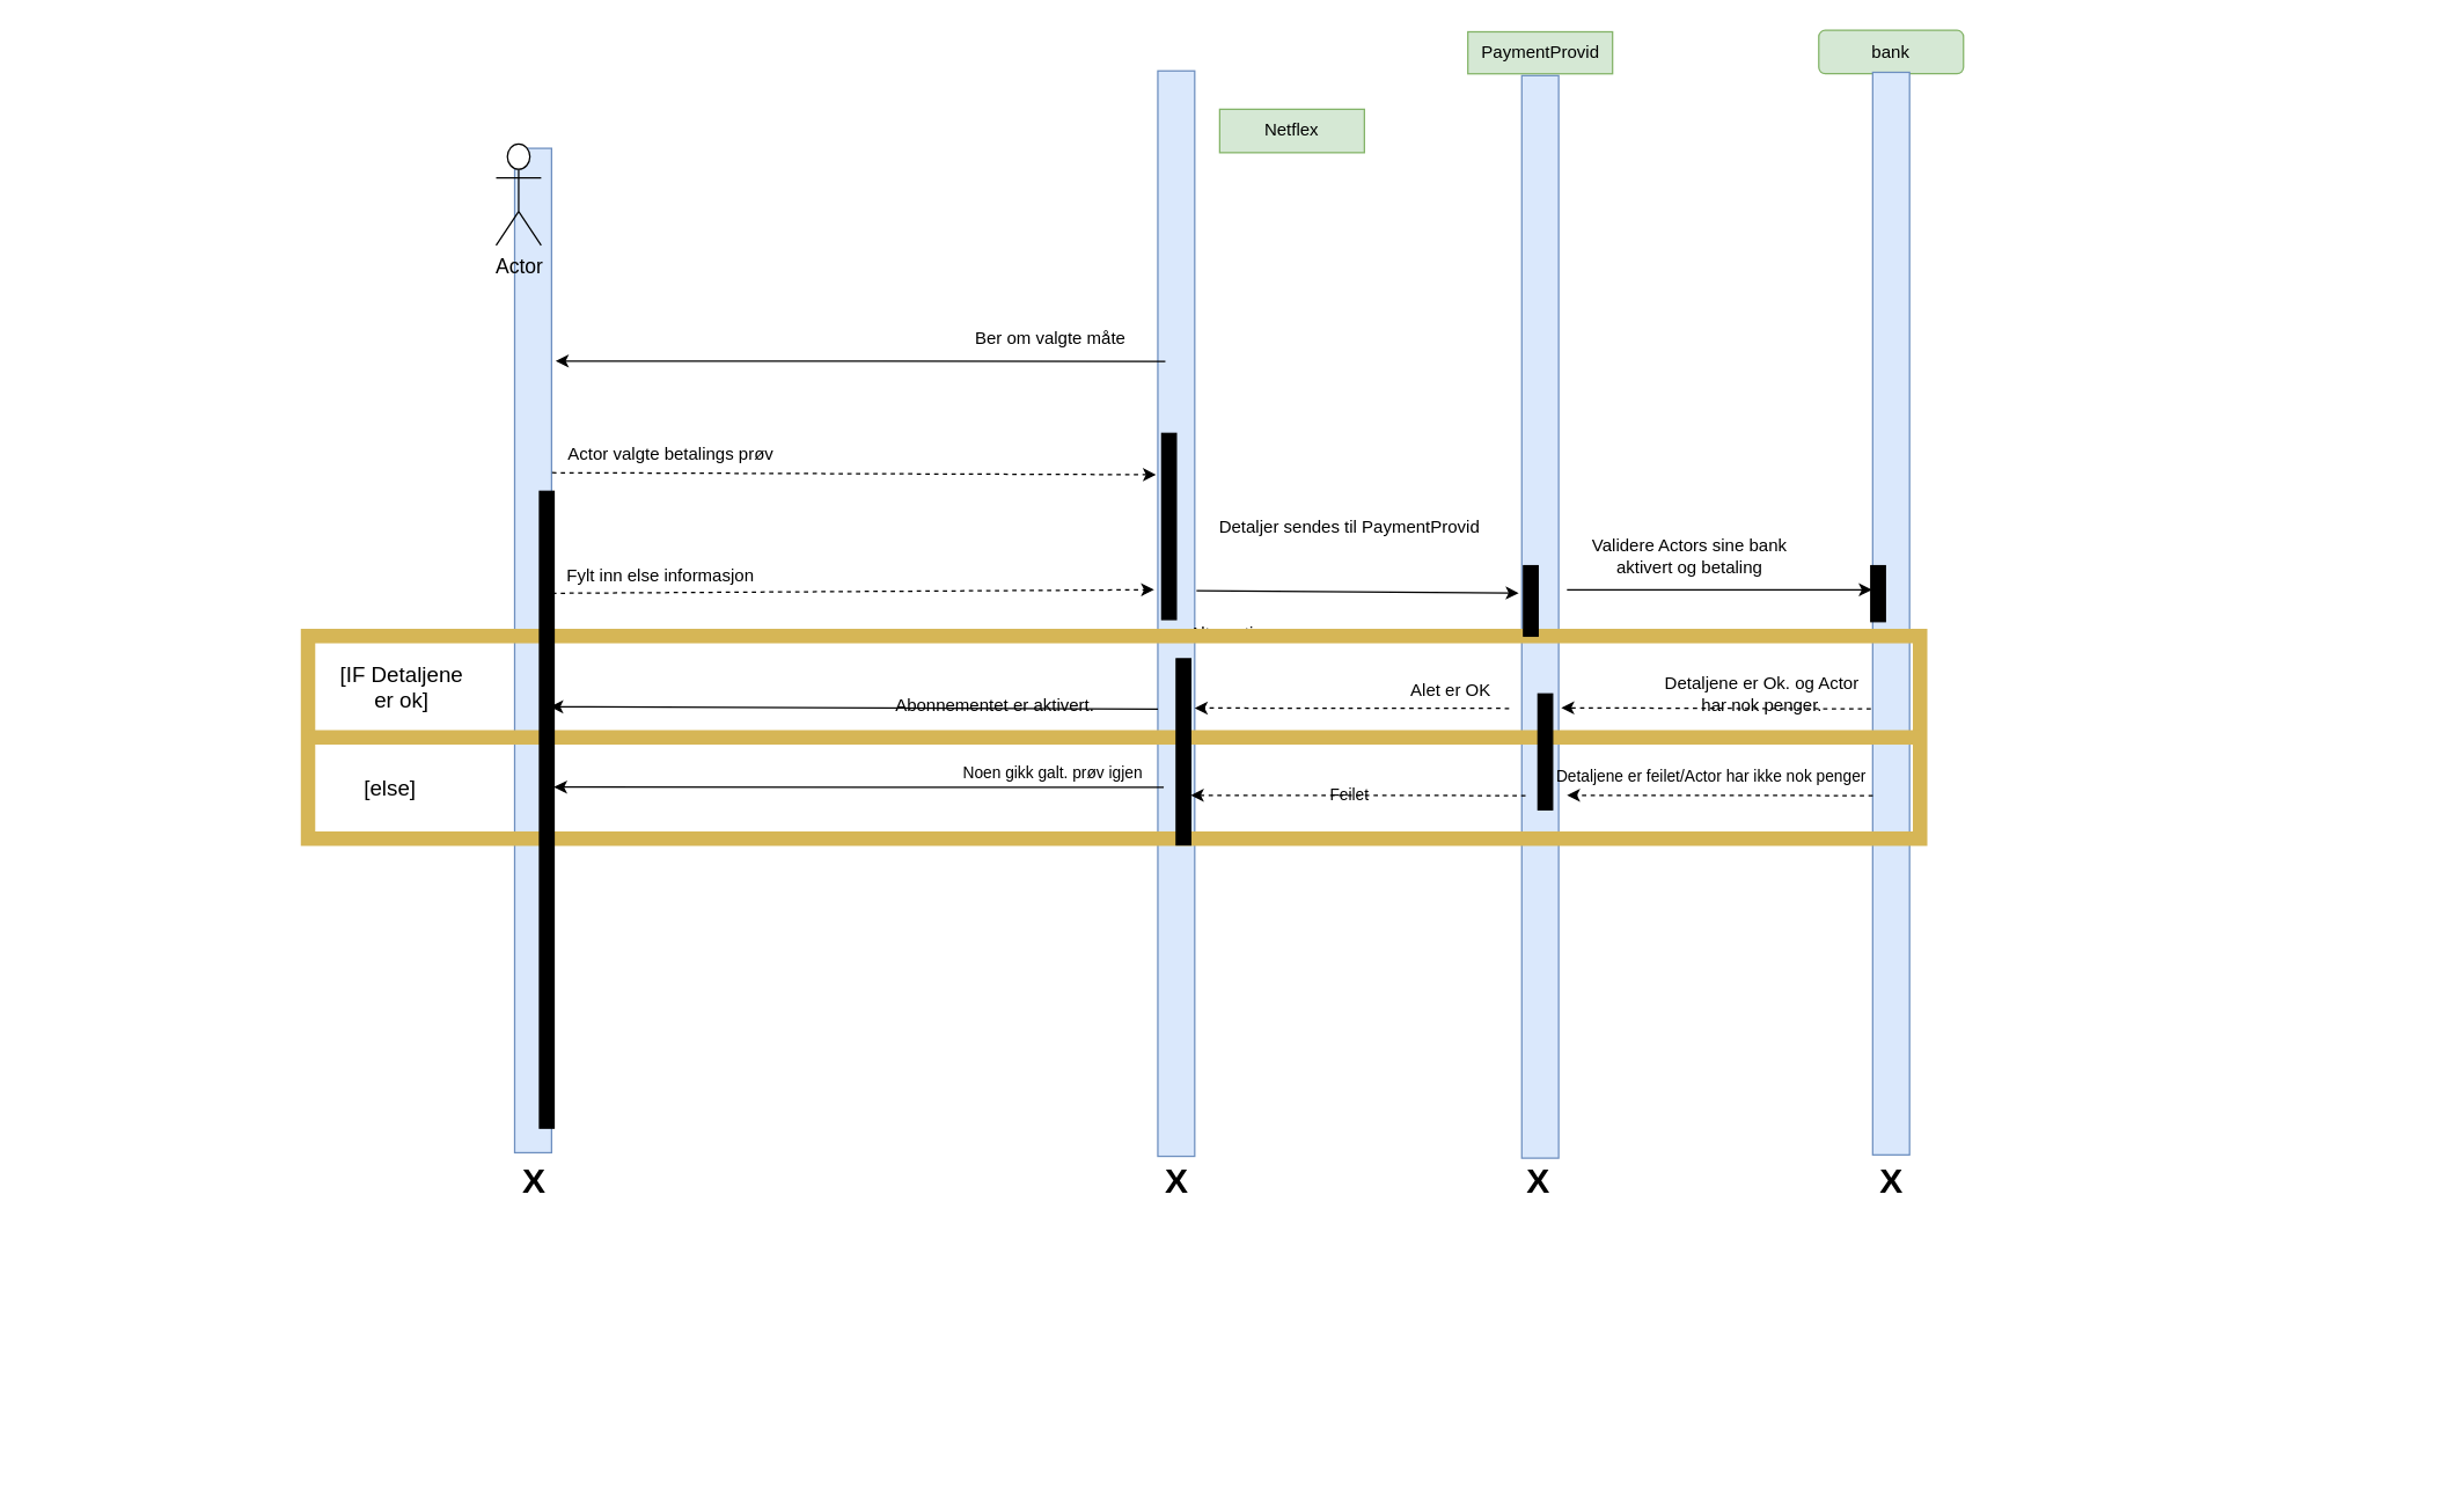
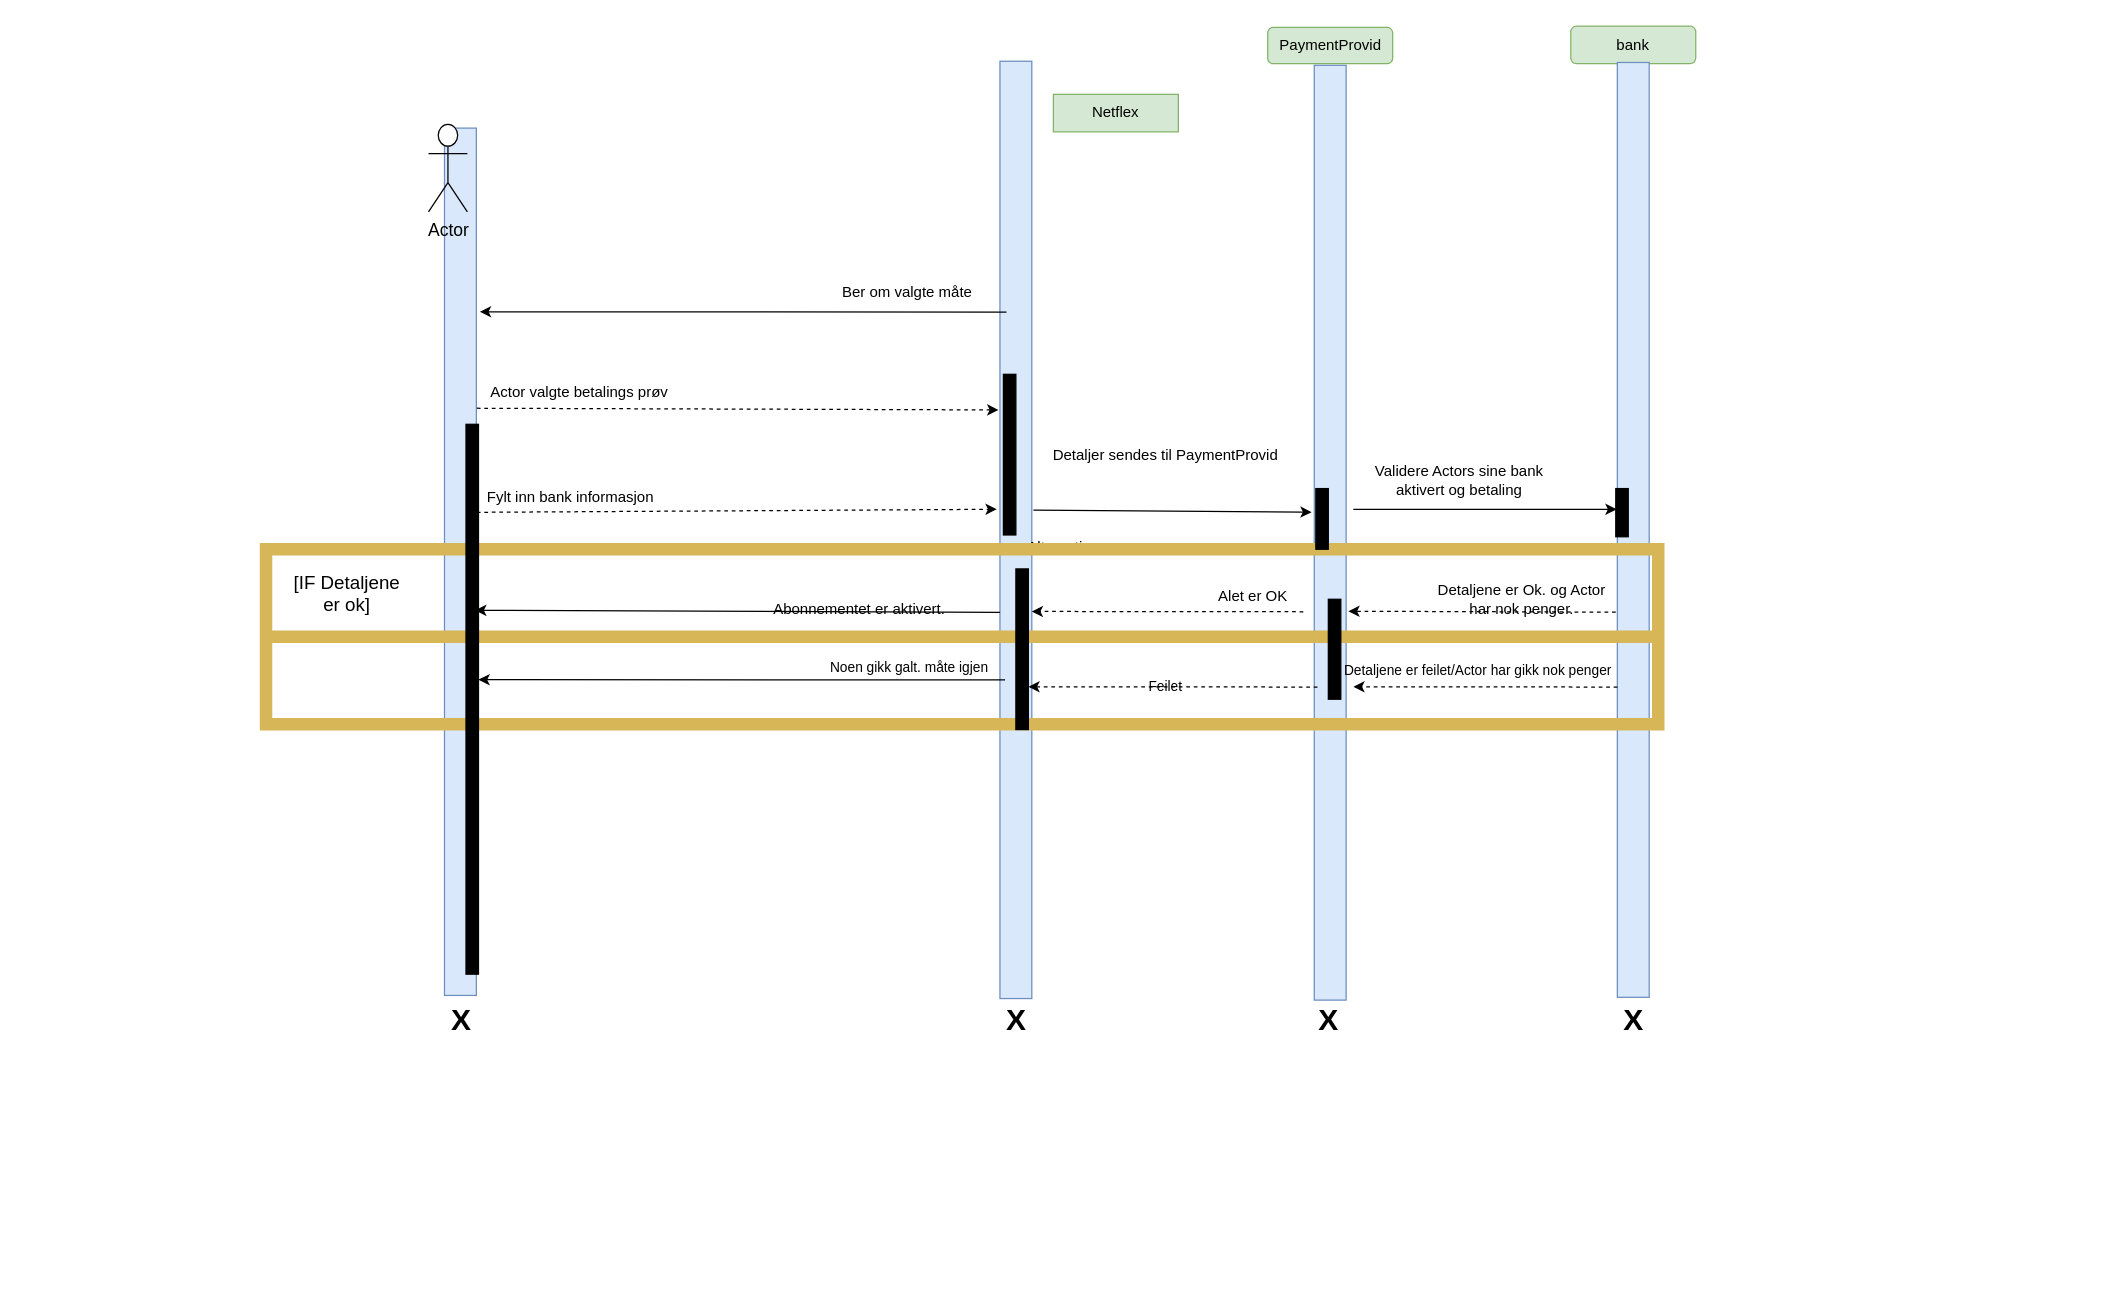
  <mxCell id="0" />
  <mxCell id="1" parent="0" />
  <mxCell id="2" value="bank" style="whiteSpace=wrap;html=1;fillColor=#d5e8d4;strokeColor=#82b366;rounded=1;" parent="1" vertex="1"><mxGeometry x="1256" y="20.5" width="100" height="30" as="geometry" /></mxCell>
  <mxCell id="3" value="Netflex" style="rounded=0;whiteSpace=wrap;html=1;fillColor=#d5e8d4;strokeColor=#82b366;" parent="1" vertex="1"><mxGeometry x="842" y="75" width="100" height="30" as="geometry" /></mxCell>
  <mxCell id="4" value="" style="rounded=0;whiteSpace=wrap;html=1;rotation=-90;fillColor=#dae8fc;strokeColor=#6c8ebf;" parent="1" vertex="1"><mxGeometry x="20.55" y="436.25" width="694" height="25.5" as="geometry" /></mxCell>
  <mxCell id="5" value="" style="rounded=0;whiteSpace=wrap;html=1;rotation=-90;fillColor=#dae8fc;strokeColor=#6c8ebf;" parent="1" vertex="1"><mxGeometry x="437" y="410.75" width="750" height="25.5" as="geometry" /></mxCell>
  <mxCell id="6" value="" style="rounded=0;whiteSpace=wrap;html=1;rotation=-90;fillColor=#dae8fc;strokeColor=#6c8ebf;" parent="1" vertex="1"><mxGeometry x="932" y="410.75" width="748" height="25.5" as="geometry" /></mxCell>
  <mxCell id="7" value="Actor" style="shape=umlActor;verticalLabelPosition=bottom;verticalAlign=top;html=1;outlineConnect=0;fontSize=14;" parent="1" vertex="1"><mxGeometry x="342" y="99" width="31.11" height="70" as="geometry" /></mxCell>
  <mxCell id="8" value="" style="endArrow=classic;html=1;rounded=0;fontSize=12;exitX=0.677;exitY=1.014;exitDx=0;exitDy=0;exitPerimeter=0;entryX=0.628;entryY=-0.049;entryDx=0;entryDy=0;entryPerimeter=0;dashed=1;" parent="1" source="4" target="5" edge="1"><mxGeometry width="50" height="50" relative="1" as="geometry"><mxPoint x="732" y="339" as="sourcePoint" /><mxPoint x="502" y="389" as="targetPoint" /></mxGeometry></mxCell>
  <mxCell id="9" value="Actor valgte betalings prøv" style="text;html=1;strokeColor=none;fillColor=none;align=center;verticalAlign=middle;whiteSpace=wrap;rounded=0;fontSize=12;" parent="1" vertex="1"><mxGeometry x="383.11" y="299" width="160" height="30" as="geometry" /></mxCell>
  <mxCell id="10" value="Ber om valgte måte&amp;nbsp;" style="text;html=1;strokeColor=none;fillColor=none;align=center;verticalAlign=middle;whiteSpace=wrap;rounded=0;fontSize=12;" parent="1" vertex="1"><mxGeometry x="652" y="219" width="150" height="30" as="geometry" /></mxCell>
  <mxCell id="11" value="" style="endArrow=classic;html=1;rounded=0;fontSize=12;exitX=0.557;exitY=1.014;exitDx=0;exitDy=0;exitPerimeter=0;entryX=0.522;entryY=-0.101;entryDx=0;entryDy=0;entryPerimeter=0;dashed=1;" parent="1" source="4" target="5" edge="1"><mxGeometry width="50" height="50" relative="1" as="geometry"><mxPoint x="732" y="509" as="sourcePoint" /><mxPoint x="762" y="409" as="targetPoint" /></mxGeometry></mxCell>
- <mxCell id="12" value="Fylt inn else informasjon&amp;nbsp;" style="text;html=1;strokeColor=none;fillColor=none;align=center;verticalAlign=middle;whiteSpace=wrap;rounded=0;fontSize=12;" parent="1" vertex="1"><mxGeometry x="383.11" y="383" width="148.89" height="30" as="geometry" /></mxCell>
+ <mxCell id="12" value="Fylt inn bank informasjon&amp;nbsp;" style="text;html=1;strokeColor=none;fillColor=none;align=center;verticalAlign=middle;whiteSpace=wrap;rounded=0;fontSize=12;" parent="1" vertex="1"><mxGeometry x="383.11" y="383" width="148.89" height="30" as="geometry" /></mxCell>
  <mxCell id="13" value="Validere Actors sine bank aktivert og betaling" style="text;html=1;strokeColor=none;fillColor=none;align=center;verticalAlign=middle;whiteSpace=wrap;rounded=0;fontSize=12;" parent="1" vertex="1"><mxGeometry x="1082" y="369" width="170" height="30" as="geometry" /></mxCell>
  <mxCell id="14" value="Detaljene er Ok. og Actor har nok penger." style="text;html=1;strokeColor=none;fillColor=none;align=center;verticalAlign=middle;whiteSpace=wrap;rounded=0;fontSize=12;" parent="1" vertex="1"><mxGeometry x="1147" y="464" width="140" height="30" as="geometry" /></mxCell>
  <mxCell id="15" value="Abonnementet er aktivert." style="text;html=1;strokeColor=none;fillColor=none;align=center;verticalAlign=middle;whiteSpace=wrap;rounded=0;fontSize=12;" parent="1" vertex="1"><mxGeometry x="607" y="471.75" width="160" height="30" as="geometry" /></mxCell>
  <mxCell id="16" value="" style="endArrow=classic;html=1;rounded=0;fontSize=12;entryX=0.444;entryY=0.962;entryDx=0;entryDy=0;entryPerimeter=0;exitX=0.412;exitY=0.003;exitDx=0;exitDy=0;exitPerimeter=0;" parent="1" source="5" target="4" edge="1"><mxGeometry width="50" height="50" relative="1" as="geometry"><mxPoint x="712" y="499" as="sourcePoint" /><mxPoint x="862" y="329" as="targetPoint" /></mxGeometry></mxCell>
- <mxCell id="17" value="PaymentProvid" style="rounded=0;whiteSpace=wrap;html=1;fontSize=12;fillColor=#d5e8d4;strokeColor=#82b366;" parent="1" vertex="1"><mxGeometry x="1013.5" y="21.5" width="100" height="29" as="geometry" /></mxCell>
+ <mxCell id="17" value="PaymentProvid" style="whiteSpace=wrap;html=1;fontSize=12;fillColor=#d5e8d4;strokeColor=#82b366;rounded=1;" parent="1" vertex="1"><mxGeometry x="1013.5" y="21.5" width="100" height="29" as="geometry" /></mxCell>
  <mxCell id="18" value="" style="rounded=0;whiteSpace=wrap;html=1;rotation=-90;fillColor=#dae8fc;strokeColor=#6c8ebf;" parent="1" vertex="1"><mxGeometry x="689.5" y="413" width="748" height="25.5" as="geometry" /></mxCell>
  <mxCell id="19" value="" style="endArrow=classic;html=1;rounded=0;fontSize=12;exitX=0.521;exitY=1.049;exitDx=0;exitDy=0;exitPerimeter=0;entryX=0.522;entryY=-0.082;entryDx=0;entryDy=0;entryPerimeter=0;" parent="1" source="5" target="18" edge="1"><mxGeometry width="50" height="50" relative="1" as="geometry"><mxPoint x="892" y="429" as="sourcePoint" /><mxPoint x="942" y="379" as="targetPoint" /></mxGeometry></mxCell>
  <mxCell id="20" value="Detaljer sendes til PaymentProvid" style="text;html=1;strokeColor=none;fillColor=none;align=center;verticalAlign=middle;whiteSpace=wrap;rounded=0;fontSize=12;" parent="1" vertex="1"><mxGeometry x="832" y="349" width="200" height="30" as="geometry" /></mxCell>
  <mxCell id="21" value="" style="endArrow=classic;html=1;rounded=0;fontSize=12;entryX=0.522;entryY=-0.023;entryDx=0;entryDy=0;entryPerimeter=0;" parent="1" target="6" edge="1"><mxGeometry width="50" height="50" relative="1" as="geometry"><mxPoint x="1082" y="407" as="sourcePoint" /><mxPoint x="942" y="359" as="targetPoint" /></mxGeometry></mxCell>
  <mxCell id="22" value="" style="endArrow=classic;html=1;rounded=0;fontSize=12;exitX=0.412;exitY=-0.049;exitDx=0;exitDy=0;exitPerimeter=0;entryX=0.416;entryY=1.069;entryDx=0;entryDy=0;entryPerimeter=0;dashed=1;" parent="1" source="6" target="18" edge="1"><mxGeometry width="50" height="50" relative="1" as="geometry"><mxPoint x="892" y="409" as="sourcePoint" /><mxPoint x="942" y="359" as="targetPoint" /></mxGeometry></mxCell>
  <mxCell id="23" value="" style="endArrow=classic;html=1;rounded=0;fontSize=12;entryX=0.413;entryY=0.997;entryDx=0;entryDy=0;entryPerimeter=0;dashed=1;" parent="1" target="5" edge="1"><mxGeometry width="50" height="50" relative="1" as="geometry"><mxPoint x="1042" y="489" as="sourcePoint" /><mxPoint x="942" y="359" as="targetPoint" /></mxGeometry></mxCell>
  <mxCell id="24" value="Alet er OK" style="text;html=1;strokeColor=none;fillColor=none;align=center;verticalAlign=middle;whiteSpace=wrap;rounded=0;fontSize=12;" parent="1" vertex="1"><mxGeometry x="972" y="461.75" width="60" height="30" as="geometry" /></mxCell>
  <mxCell id="25" value="" style="group" parent="1" vertex="1" connectable="0"><mxGeometry y="409" width="504" height="601.43" as="geometry" x="822" /></mxCell>
  <mxCell id="26" value="Alternativer" style="text;html=1;strokeColor=none;fillColor=none;align=center;verticalAlign=middle;whiteSpace=wrap;rounded=0;fontSize=12;" parent="25" vertex="1"><mxGeometry y="11.429" width="60" height="34.286" as="geometry" /></mxCell>
  <mxCell id="27" value="" style="rounded=0;whiteSpace=wrap;html=1;fontSize=12;fillColor=none;strokeWidth=10;strokeColor=#d6b656;" parent="25" vertex="1"><mxGeometry x="-610" y="30" width="1114" height="140" as="geometry" /></mxCell>
  <mxCell id="28" value="" style="endArrow=none;html=1;rounded=0;fontSize=12;exitX=0;exitY=0.5;exitDx=0;exitDy=0;entryX=1;entryY=0.5;entryDx=0;entryDy=0;strokeWidth=10;fillColor=#fff2cc;strokeColor=#d6b656;" parent="25" source="27" target="27" edge="1"><mxGeometry width="50" height="50" relative="1" as="geometry"><mxPoint x="-80" y="-470" as="sourcePoint" /><mxPoint x="-30" y="-520" as="targetPoint" /></mxGeometry></mxCell>
  <mxCell id="29" value="&lt;font style=&quot;font-size: 15px;&quot;&gt;[IF Detaljene er ok]&lt;/font&gt;" style="text;html=1;strokeColor=none;fillColor=none;align=center;verticalAlign=middle;whiteSpace=wrap;rounded=0;strokeWidth=10;fontSize=12;" parent="25" vertex="1"><mxGeometry x="-590" y="50" width="90" height="30" as="geometry" /></mxCell>
  <mxCell id="30" value="" style="endArrow=classic;html=1;rounded=0;fontSize=12;exitX=0.573;exitY=0.108;exitDx=0;exitDy=0;exitPerimeter=0;dashed=1;" parent="25" edge="1"><mxGeometry width="50" height="50" relative="1" as="geometry"><mxPoint x="471.344" y="140.25" as="sourcePoint" /><mxPoint x="260" y="140" as="targetPoint" /></mxGeometry></mxCell>
- <mxCell id="31" value="[else]" style="text;html=1;strokeColor=none;fillColor=none;align=center;verticalAlign=middle;whiteSpace=wrap;rounded=0;strokeWidth=10;fontSize=15;" parent="25" vertex="1"><mxGeometry x="-583" y="120" width="60" height="30" as="geometry" /></mxCell>
  <mxCell id="32" value="" style="endArrow=classic;html=1;rounded=0;fontSize=12;exitX=0.573;exitY=0.108;exitDx=0;exitDy=0;exitPerimeter=0;dashed=1;" parent="25" edge="1"><mxGeometry width="50" height="50" relative="1" as="geometry"><mxPoint x="231.344" y="140.25" as="sourcePoint" /><mxPoint y="140" as="targetPoint" /></mxGeometry></mxCell>
- <mxCell id="33" value="&lt;font style=&quot;font-size: 11px;&quot;&gt;Detaljene er feilet/Actor har ikke nok penger&lt;/font&gt;" style="text;html=1;strokeColor=none;fillColor=none;align=center;verticalAlign=middle;whiteSpace=wrap;rounded=0;dashed=1;strokeWidth=10;fontSize=15;" parent="25" vertex="1"><mxGeometry x="250" y="110" width="220" height="30" as="geometry" /></mxCell>
+ <mxCell id="33" value="&lt;font style=&quot;font-size: 11px;&quot;&gt;Detaljene er feilet/Actor har gikk nok penger&lt;/font&gt;" style="text;html=1;strokeColor=none;fillColor=none;align=center;verticalAlign=middle;whiteSpace=wrap;rounded=0;dashed=1;strokeWidth=10;fontSize=15;" parent="25" vertex="1"><mxGeometry x="250" y="110" width="220" height="30" as="geometry" /></mxCell>
  <mxCell id="34" value="Feilet" style="text;html=1;strokeColor=none;fillColor=none;align=center;verticalAlign=middle;whiteSpace=wrap;rounded=0;dashed=1;strokeWidth=10;fontSize=11;" parent="25" vertex="1"><mxGeometry x="80" y="125" width="60" height="30" as="geometry" /></mxCell>
- <mxCell id="35" value="Noen gikk galt. prøv igjen" style="text;html=1;strokeColor=none;fillColor=none;align=center;verticalAlign=middle;whiteSpace=wrap;rounded=0;dashed=1;strokeWidth=10;fontSize=11;" parent="25" vertex="1"><mxGeometry x="-160" y="110" width="130" height="30" as="geometry" /></mxCell>
+ <mxCell id="35" value="Noen gikk galt. måte igjen" style="text;html=1;strokeColor=none;fillColor=none;align=center;verticalAlign=middle;whiteSpace=wrap;rounded=0;dashed=1;strokeWidth=10;fontSize=11;" parent="25" vertex="1"><mxGeometry x="-160" y="110" width="130" height="30" as="geometry" /></mxCell>
  <mxCell id="36" value="" style="rounded=0;whiteSpace=wrap;html=1;strokeWidth=1;fontSize=11;fillColor=#000000;strokeColor=#000000;" parent="25" vertex="1"><mxGeometry x="-10" y="45.71" width="10" height="128.57" as="geometry" /></mxCell>
  <mxCell id="37" value="" style="rounded=0;whiteSpace=wrap;html=1;strokeWidth=1;fontSize=11;fillColor=#000000;strokeColor=#000000;" parent="25" vertex="1"><mxGeometry x="240" y="70" width="10" height="80" as="geometry" /></mxCell>
  <mxCell id="38" value="" style="rounded=0;whiteSpace=wrap;html=1;strokeWidth=1;fontSize=11;fillColor=#000000;strokeColor=#000000;" parent="25" vertex="1"><mxGeometry x="230" y="-18.57" width="10" height="48.57" as="geometry" /></mxCell>
  <mxCell id="39" value="" style="rounded=0;whiteSpace=wrap;html=1;strokeWidth=1;fontSize=11;fillColor=#000000;strokeColor=#000000;" parent="25" vertex="1"><mxGeometry x="470" y="-18.57" width="10" height="38.57" as="geometry" /></mxCell>
  <mxCell id="40" value="" style="endArrow=classic;html=1;rounded=0;fontSize=12;entryX=0.616;entryY=1.014;entryDx=0;entryDy=0;entryPerimeter=0;exitX=0.573;exitY=0.108;exitDx=0;exitDy=0;exitPerimeter=0;" parent="1" edge="1"><mxGeometry width="50" height="50" relative="1" as="geometry"><mxPoint x="803.344" y="543.59" as="sourcePoint" /><mxPoint x="381.997" y="543.336" as="targetPoint" /></mxGeometry></mxCell>
  <mxCell id="41" value="X" style="text;strokeColor=none;fillColor=none;html=1;fontSize=24;fontStyle=1;verticalAlign=middle;align=center;dashed=1;strokeWidth=10;" parent="1" vertex="1"><mxGeometry x="317.55" y="796" width="100" height="40" as="geometry" /></mxCell>
  <mxCell id="42" value="X" style="text;strokeColor=none;fillColor=none;html=1;fontSize=24;fontStyle=1;verticalAlign=middle;align=center;dashed=1;strokeWidth=10;" parent="1" vertex="1"><mxGeometry x="762" y="796" width="100" height="40" as="geometry" /></mxCell>
  <mxCell id="43" value="X" style="text;strokeColor=none;fillColor=none;html=1;fontSize=24;fontStyle=1;verticalAlign=middle;align=center;dashed=1;strokeWidth=10;" parent="1" vertex="1"><mxGeometry x="1012" y="796" width="100" height="40" as="geometry" /></mxCell>
  <mxCell id="44" value="X" style="text;strokeColor=none;fillColor=none;html=1;fontSize=24;fontStyle=1;verticalAlign=middle;align=center;dashed=1;strokeWidth=10;" parent="1" vertex="1"><mxGeometry x="1256" y="796" width="100" height="40" as="geometry" /></mxCell>
  <mxCell id="45" value="" style="rounded=0;whiteSpace=wrap;html=1;strokeWidth=1;fontSize=11;fillColor=#000000;strokeColor=#000000;" parent="1" vertex="1"><mxGeometry x="372" y="339" width="10" height="440" as="geometry" /></mxCell>
  <mxCell id="46" value="" style="rounded=0;whiteSpace=wrap;html=1;strokeWidth=1;fontSize=11;fillColor=#000000;strokeColor=#000000;" parent="1" vertex="1"><mxGeometry x="802" y="299" width="10" height="128.57" as="geometry" /></mxCell>
  <mxCell id="47" value="" style="endArrow=classic;html=1;rounded=0;fontSize=12;entryX=0.616;entryY=1.014;entryDx=0;entryDy=0;entryPerimeter=0;exitX=0.573;exitY=0.108;exitDx=0;exitDy=0;exitPerimeter=0;" edge="1" parent="1"><mxGeometry width="50" height="50" relative="1" as="geometry"><mxPoint x="804.454" y="249.25" as="sourcePoint" /><mxPoint x="383.107" y="248.996" as="targetPoint" /></mxGeometry></mxCell>
